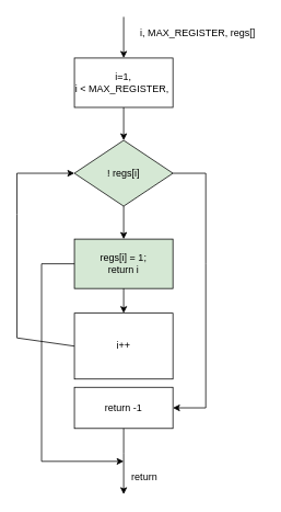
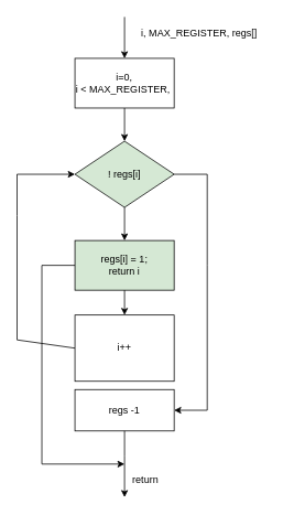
  <mxCell id="0" />
  <mxCell id="1" parent="0" />
- <mxCell id="2" value="i=1, &lt;br&gt;i &amp;lt;&amp;nbsp;MAX_REGISTER,&amp;nbsp;&lt;br&gt;" style="rounded=0;whiteSpace=wrap;html=1;" vertex="1" parent="1"><mxGeometry x="90" y="70" width="120" height="60" as="geometry" /></mxCell>
+ <mxCell id="2" value="i=0, &lt;br&gt;i &amp;lt;&amp;nbsp;MAX_REGISTER,&amp;nbsp;&lt;br&gt;" style="rounded=0;whiteSpace=wrap;html=1;" vertex="1" parent="1"><mxGeometry x="90" y="70" width="120" height="60" as="geometry" /></mxCell>
  <mxCell id="3" value="" style="endArrow=classic;html=1;rounded=0;entryX=0.5;entryY=0;entryDx=0;entryDy=0;" edge="1" parent="1" target="2"><mxGeometry width="50" height="50" relative="1" as="geometry"><mxPoint x="150" y="20" as="sourcePoint" /><mxPoint x="170" y="260" as="targetPoint" /></mxGeometry></mxCell>
  <mxCell id="4" value="! regs[i]" style="rhombus;whiteSpace=wrap;html=1;fillColor=#d5e8d4;" vertex="1" parent="1"><mxGeometry x="90" y="170" width="120" height="80" as="geometry" /></mxCell>
  <mxCell id="5" value="regs[i] = 1;&lt;br&gt;return i" style="rounded=0;whiteSpace=wrap;html=1;fillColor=#d5e8d4;" vertex="1" parent="1"><mxGeometry x="90" y="290" width="120" height="60" as="geometry" /></mxCell>
- <mxCell id="6" value="return -1" style="rounded=0;whiteSpace=wrap;html=1;" vertex="1" parent="1"><mxGeometry x="90" y="470" width="120" height="50" as="geometry" /></mxCell>
+ <mxCell id="6" value="regs -1" style="rounded=0;whiteSpace=wrap;html=1;" vertex="1" parent="1"><mxGeometry x="90" y="470" width="120" height="50" as="geometry" /></mxCell>
  <mxCell id="7" value="" style="endArrow=classic;html=1;rounded=0;entryX=0.5;entryY=0;entryDx=0;entryDy=0;exitX=0.5;exitY=1;exitDx=0;exitDy=0;" edge="1" parent="1" source="2" target="4"><mxGeometry width="50" height="50" relative="1" as="geometry"><mxPoint x="120" y="310" as="sourcePoint" /><mxPoint x="170" y="260" as="targetPoint" /></mxGeometry></mxCell>
  <mxCell id="8" value="" style="endArrow=classic;html=1;rounded=0;exitX=0.5;exitY=1;exitDx=0;exitDy=0;" edge="1" parent="1" source="4" target="5"><mxGeometry width="50" height="50" relative="1" as="geometry"><mxPoint x="120" y="310" as="sourcePoint" /><mxPoint x="150" y="280" as="targetPoint" /></mxGeometry></mxCell>
  <mxCell id="9" value="" style="endArrow=classic;html=1;rounded=0;exitX=0.5;exitY=1;exitDx=0;exitDy=0;" edge="1" parent="1" source="6"><mxGeometry width="50" height="50" relative="1" as="geometry"><mxPoint x="120" y="310" as="sourcePoint" /><mxPoint x="150" y="600" as="targetPoint" /><Array as="points"><mxPoint x="150" y="550" /></Array></mxGeometry></mxCell>
  <mxCell id="10" value="" style="endArrow=classic;html=1;rounded=0;exitX=0;exitY=0.5;exitDx=0;exitDy=0;entryX=0;entryY=0.5;entryDx=0;entryDy=0;" edge="1" parent="1" source="14" target="4"><mxGeometry width="50" height="50" relative="1" as="geometry"><mxPoint x="120" y="310" as="sourcePoint" /><mxPoint x="170" y="260" as="targetPoint" /><Array as="points"><mxPoint x="20" y="410" /><mxPoint x="20" y="260" /><mxPoint x="20" y="210" /></Array></mxGeometry></mxCell>
  <mxCell id="11" value="" style="endArrow=classic;html=1;rounded=0;exitX=1;exitY=0.5;exitDx=0;exitDy=0;entryX=1;entryY=0.5;entryDx=0;entryDy=0;" edge="1" parent="1" source="4" target="6"><mxGeometry width="50" height="50" relative="1" as="geometry"><mxPoint x="120" y="310" as="sourcePoint" /><mxPoint x="170" y="260" as="targetPoint" /><Array as="points"><mxPoint x="250" y="210" /><mxPoint x="250" y="320" /><mxPoint x="250" y="495" /></Array></mxGeometry></mxCell>
  <mxCell id="12" value="i, MAX_REGISTER, regs[]" style="text;html=1;align=center;verticalAlign=middle;resizable=0;points=[];autosize=1;strokeColor=none;fillColor=none;" vertex="1" parent="1"><mxGeometry x="160" y="25" width="160" height="30" as="geometry" /></mxCell>
  <mxCell id="13" value="return" style="text;html=1;align=center;verticalAlign=middle;resizable=0;points=[];autosize=1;strokeColor=none;fillColor=none;" vertex="1" parent="1"><mxGeometry x="150" y="565" width="50" height="30" as="geometry" /></mxCell>
  <mxCell id="14" value="i++" style="rounded=0;whiteSpace=wrap;html=1;" vertex="1" parent="1"><mxGeometry x="90" y="380" width="120" height="80" as="geometry" /></mxCell>
  <mxCell id="15" value="" style="endArrow=classic;html=1;rounded=0;exitX=0.5;exitY=1;exitDx=0;exitDy=0;entryX=0.5;entryY=0;entryDx=0;entryDy=0;" edge="1" parent="1" source="5" target="14"><mxGeometry width="50" height="50" relative="1" as="geometry"><mxPoint x="120" y="340" as="sourcePoint" /><mxPoint x="170" y="290" as="targetPoint" /></mxGeometry></mxCell>
  <mxCell id="16" value="" style="endArrow=classic;html=1;rounded=0;exitX=0;exitY=0.5;exitDx=0;exitDy=0;" edge="1" parent="1" source="5"><mxGeometry width="50" height="50" relative="1" as="geometry"><mxPoint x="120" y="340" as="sourcePoint" /><mxPoint x="150" y="560" as="targetPoint" /><Array as="points"><mxPoint x="50" y="320" /><mxPoint x="50" y="560" /></Array></mxGeometry></mxCell>
